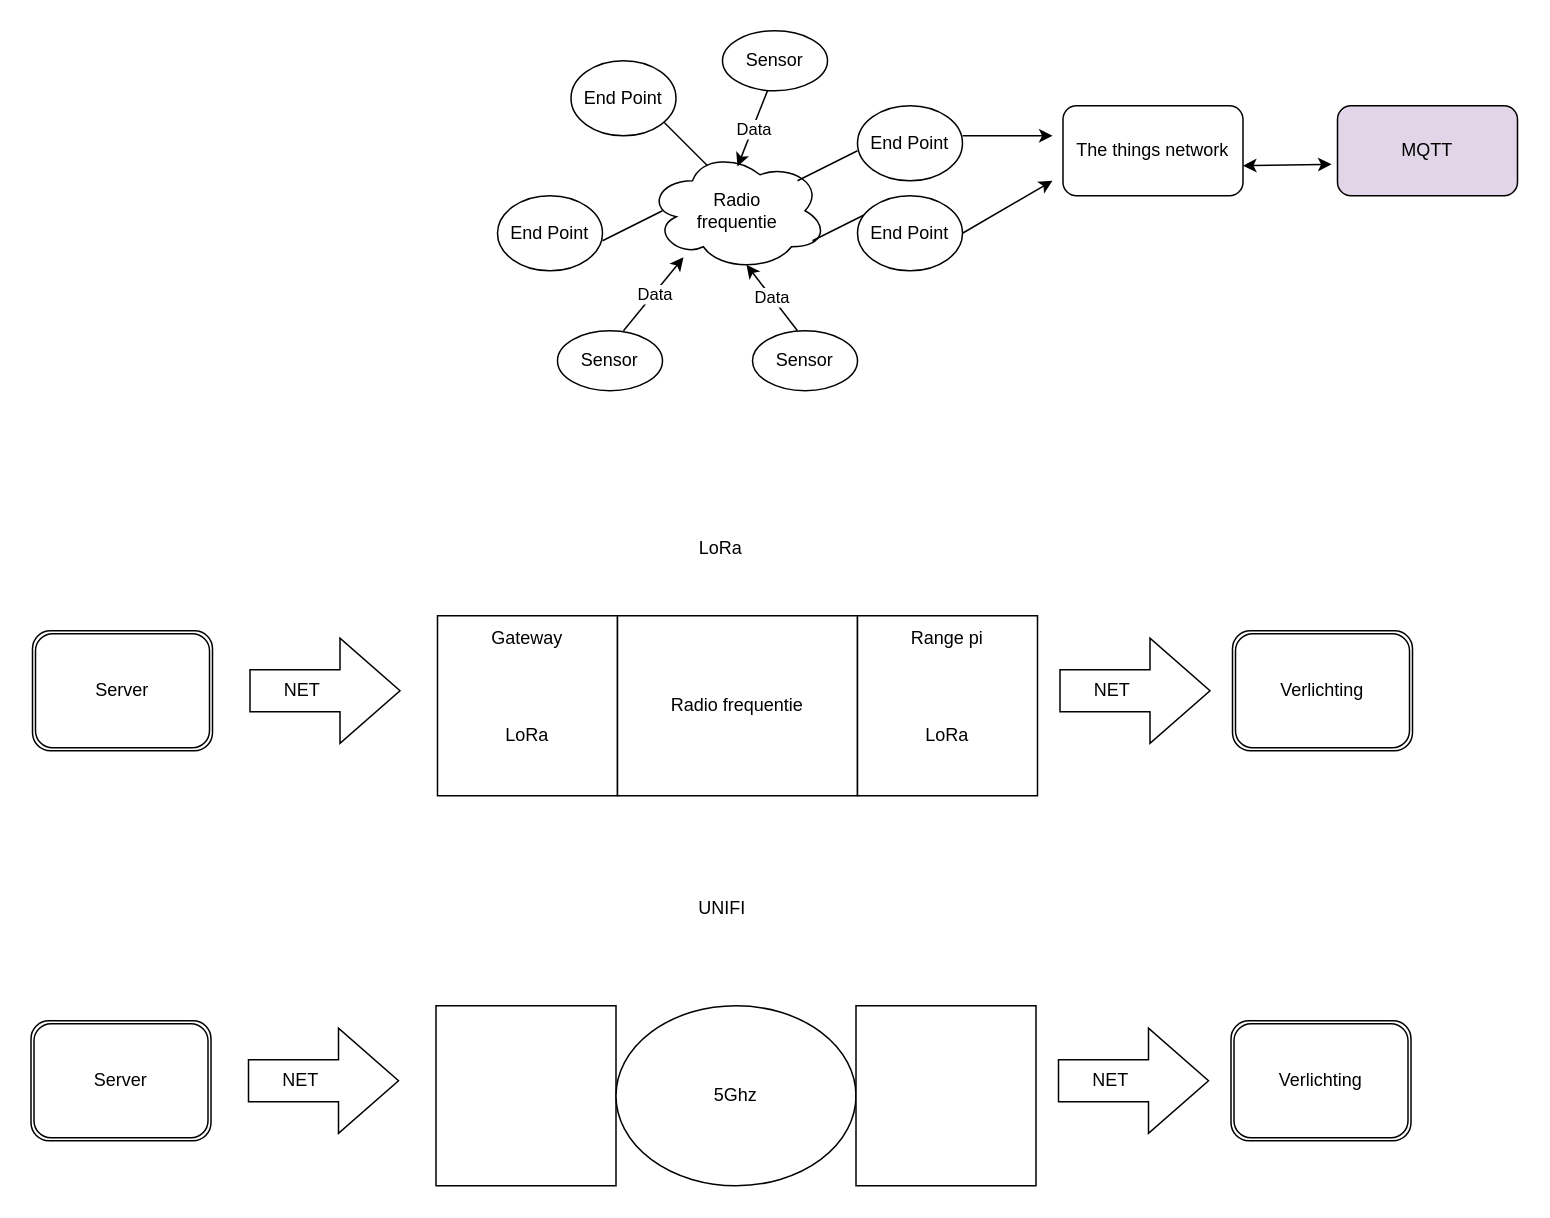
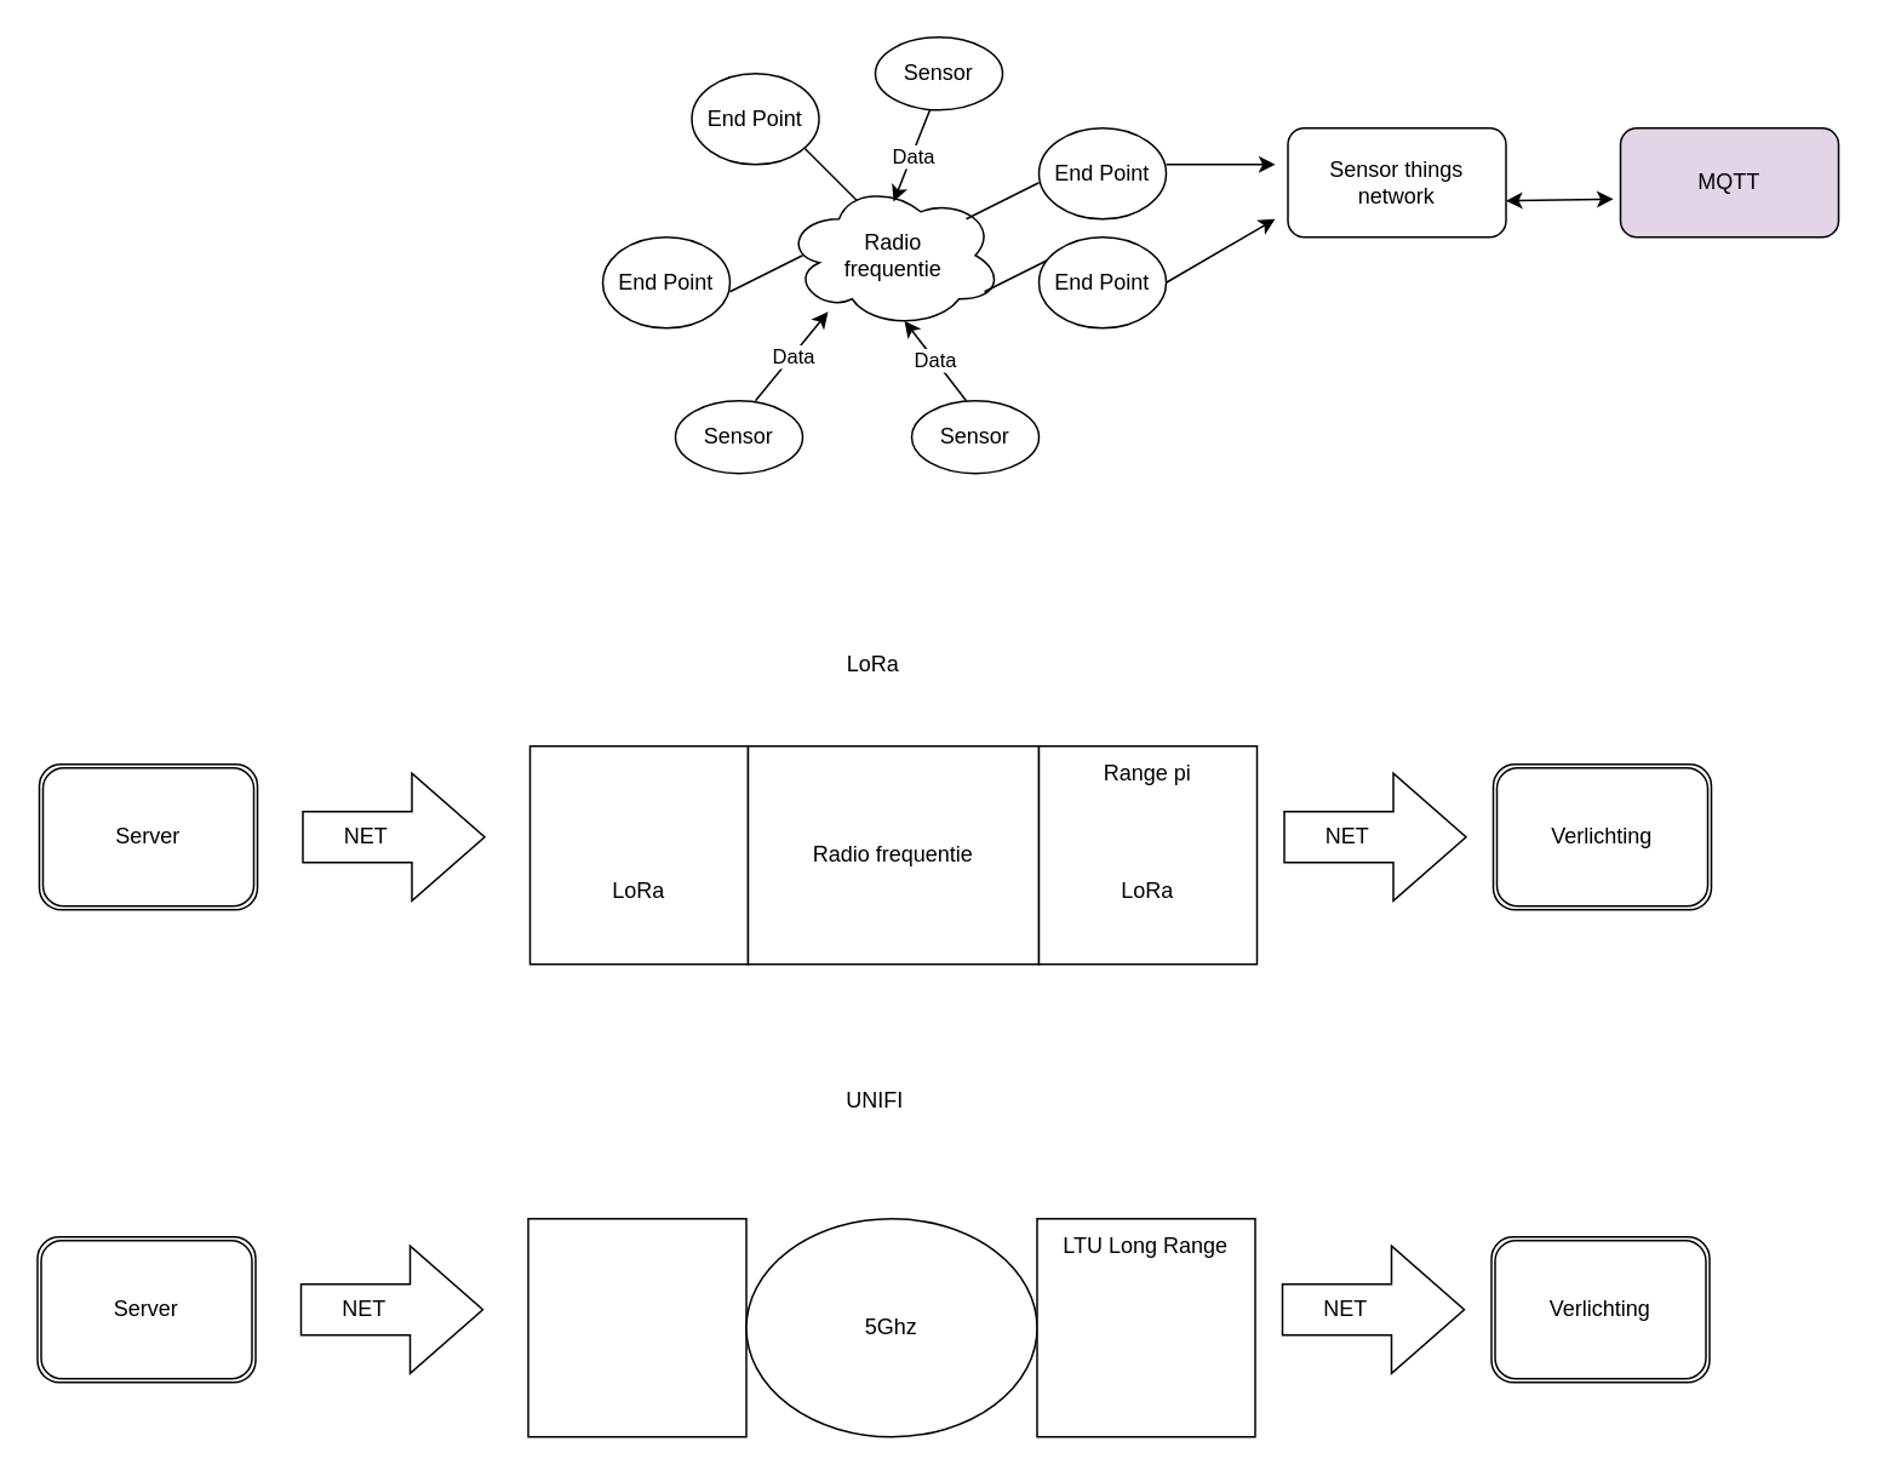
  <mxCell id="0" />
  <mxCell id="1" parent="0" />
  <mxCell id="2" value="Server" style="shape=ext;double=1;rounded=1;whiteSpace=wrap;html=1;" parent="1" vertex="1"><mxGeometry x="21" y="420" width="120" height="80" as="geometry" /></mxCell>
  <mxCell id="3" value="" style="html=1;shadow=0;dashed=0;align=center;verticalAlign=middle;shape=mxgraph.arrows2.arrow;dy=0.6;dx=40;direction=south;notch=0;rotation=-90;" parent="1" vertex="1"><mxGeometry x="181" y="410" width="70" height="100" as="geometry" /></mxCell>
  <mxCell id="4" value="&lt;p align=&quot;left&quot; style=&quot;line-height: 30%;&quot;&gt;&lt;br&gt;&lt;/p&gt;" style="rounded=0;whiteSpace=wrap;html=1;align=left;" parent="1" vertex="1"><mxGeometry x="291" y="410" width="120" height="120" as="geometry" /></mxCell>
- <mxCell id="5" value="Gateway" style="text;html=1;align=center;verticalAlign=middle;whiteSpace=wrap;rounded=0;" parent="1" vertex="1"><mxGeometry x="291" y="410" width="120" height="30" as="geometry" /></mxCell>
  <mxCell id="6" value="LoRa" style="text;html=1;align=center;verticalAlign=middle;whiteSpace=wrap;rounded=0;spacing=0;" parent="1" vertex="1"><mxGeometry x="291" y="450" width="120" height="80" as="geometry" /></mxCell>
  <mxCell id="7" value="Radio frequentie" style="rounded=0;whiteSpace=wrap;html=1;" parent="1" vertex="1"><mxGeometry x="411" y="410" width="160" height="120" as="geometry" /></mxCell>
  <mxCell id="8" value="" style="rounded=0;whiteSpace=wrap;html=1;" parent="1" vertex="1"><mxGeometry x="571" y="410" width="120" height="120" as="geometry" /></mxCell>
  <mxCell id="9" value="Range pi" style="text;html=1;align=center;verticalAlign=middle;whiteSpace=wrap;rounded=0;" parent="1" vertex="1"><mxGeometry x="571" y="410" width="120" height="30" as="geometry" /></mxCell>
  <mxCell id="10" value="LoRa" style="text;html=1;align=center;verticalAlign=middle;whiteSpace=wrap;rounded=0;spacing=0;" parent="1" vertex="1"><mxGeometry x="571" y="450" width="120" height="80" as="geometry" /></mxCell>
  <mxCell id="11" value="NET" style="text;html=1;align=center;verticalAlign=middle;whiteSpace=wrap;rounded=0;" parent="1" vertex="1"><mxGeometry x="171" y="445" width="60" height="30" as="geometry" /></mxCell>
  <mxCell id="12" value="Verlichting" style="shape=ext;double=1;rounded=1;whiteSpace=wrap;html=1;" parent="1" vertex="1"><mxGeometry x="821" y="420" width="120" height="80" as="geometry" /></mxCell>
  <mxCell id="13" value="" style="html=1;shadow=0;dashed=0;align=center;verticalAlign=middle;shape=mxgraph.arrows2.arrow;dy=0.6;dx=40;direction=south;notch=0;rotation=-90;" parent="1" vertex="1"><mxGeometry x="721" y="410" width="70" height="100" as="geometry" /></mxCell>
  <mxCell id="14" value="NET" style="text;html=1;align=center;verticalAlign=middle;whiteSpace=wrap;rounded=0;" parent="1" vertex="1"><mxGeometry x="711" y="445" width="60" height="30" as="geometry" /></mxCell>
  <mxCell id="15" value="" style="ellipse;shape=cloud;whiteSpace=wrap;html=1;" parent="1" vertex="1"><mxGeometry x="431" y="100" width="120" height="80" as="geometry" /></mxCell>
  <mxCell id="16" value="Radio frequentie" style="text;html=1;align=center;verticalAlign=middle;whiteSpace=wrap;rounded=0;" parent="1" vertex="1"><mxGeometry x="461" y="125" width="60" height="30" as="geometry" /></mxCell>
  <mxCell id="17" value="" style="endArrow=none;html=1;rounded=0;" parent="1" edge="1"><mxGeometry width="50" height="50" relative="1" as="geometry"><mxPoint x="531" y="120" as="sourcePoint" /><mxPoint x="571" y="100" as="targetPoint" /></mxGeometry></mxCell>
  <mxCell id="18" value="" style="endArrow=none;html=1;rounded=0;" parent="1" edge="1"><mxGeometry width="50" height="50" relative="1" as="geometry"><mxPoint x="541" y="160" as="sourcePoint" /><mxPoint x="581" y="140" as="targetPoint" /></mxGeometry></mxCell>
  <mxCell id="19" value="" style="endArrow=none;html=1;rounded=0;" parent="1" edge="1"><mxGeometry width="50" height="50" relative="1" as="geometry"><mxPoint x="471" y="110" as="sourcePoint" /><mxPoint x="441" y="80" as="targetPoint" /></mxGeometry></mxCell>
  <mxCell id="20" value="" style="endArrow=none;html=1;rounded=0;" parent="1" edge="1"><mxGeometry width="50" height="50" relative="1" as="geometry"><mxPoint x="401" y="160" as="sourcePoint" /><mxPoint x="441" y="140" as="targetPoint" /></mxGeometry></mxCell>
  <mxCell id="21" value="End Point" style="ellipse;whiteSpace=wrap;html=1;" parent="1" vertex="1"><mxGeometry x="571" y="70" width="70" height="50" as="geometry" /></mxCell>
  <mxCell id="22" value="End Point" style="ellipse;whiteSpace=wrap;html=1;" parent="1" vertex="1"><mxGeometry x="571" y="130" width="70" height="50" as="geometry" /></mxCell>
  <mxCell id="23" value="End Point" style="ellipse;whiteSpace=wrap;html=1;" parent="1" vertex="1"><mxGeometry x="380" y="40" width="70" height="50" as="geometry" /></mxCell>
  <mxCell id="24" value="End Point" style="ellipse;whiteSpace=wrap;html=1;" parent="1" vertex="1"><mxGeometry x="331" y="130" width="70" height="50" as="geometry" /></mxCell>
  <mxCell id="25" value="" style="endArrow=classic;html=1;rounded=0;" parent="1" edge="1"><mxGeometry width="50" height="50" relative="1" as="geometry"><mxPoint x="641" y="90" as="sourcePoint" /><mxPoint x="701" y="90" as="targetPoint" /></mxGeometry></mxCell>
  <mxCell id="26" value="" style="endArrow=classic;html=1;rounded=0;" parent="1" edge="1"><mxGeometry width="50" height="50" relative="1" as="geometry"><mxPoint x="641" y="155" as="sourcePoint" /><mxPoint x="701" y="120" as="targetPoint" /></mxGeometry></mxCell>
- <mxCell id="27" value="The things network" style="rounded=1;whiteSpace=wrap;html=1;" parent="1" vertex="1"><mxGeometry x="708" y="70" width="120" height="60" as="geometry" /></mxCell>
+ <mxCell id="27" value="Sensor things network" style="rounded=1;whiteSpace=wrap;html=1;" parent="1" vertex="1"><mxGeometry x="708" y="70" width="120" height="60" as="geometry" /></mxCell>
  <mxCell id="28" value="" style="endArrow=classic;html=1;rounded=0;entryX=0.2;entryY=0.888;entryDx=0;entryDy=0;entryPerimeter=0;" parent="1" target="15" edge="1"><mxGeometry relative="1" as="geometry"><mxPoint x="415" y="220" as="sourcePoint" /><mxPoint x="515" y="220" as="targetPoint" /></mxGeometry></mxCell>
  <mxCell id="29" value="Data" style="edgeLabel;resizable=0;html=1;;align=center;verticalAlign=middle;" parent="28" connectable="0" vertex="1"><mxGeometry relative="1" as="geometry" /></mxCell>
  <mxCell id="30" value="" style="endArrow=classic;html=1;rounded=0;entryX=0.2;entryY=0.888;entryDx=0;entryDy=0;entryPerimeter=0;" parent="1" edge="1"><mxGeometry relative="1" as="geometry"><mxPoint x="511" y="60" as="sourcePoint" /><mxPoint x="491" y="110.5" as="targetPoint" /></mxGeometry></mxCell>
  <mxCell id="31" value="Data" style="edgeLabel;resizable=0;html=1;;align=center;verticalAlign=middle;" parent="30" connectable="0" vertex="1"><mxGeometry relative="1" as="geometry" /></mxCell>
  <mxCell id="32" value="" style="endArrow=classic;html=1;rounded=0;entryX=0.55;entryY=0.95;entryDx=0;entryDy=0;entryPerimeter=0;" parent="1" target="15" edge="1"><mxGeometry relative="1" as="geometry"><mxPoint x="531" y="220" as="sourcePoint" /><mxPoint x="541" y="180" as="targetPoint" /></mxGeometry></mxCell>
  <mxCell id="33" value="Data" style="edgeLabel;resizable=0;html=1;;align=center;verticalAlign=middle;" parent="32" connectable="0" vertex="1"><mxGeometry relative="1" as="geometry" /></mxCell>
  <mxCell id="34" value="Sensor" style="ellipse;whiteSpace=wrap;html=1;" parent="1" vertex="1"><mxGeometry x="371" y="220" width="70" height="40" as="geometry" /></mxCell>
  <mxCell id="35" value="Sensor" style="ellipse;whiteSpace=wrap;html=1;" parent="1" vertex="1"><mxGeometry x="501" y="220" width="70" height="40" as="geometry" /></mxCell>
  <mxCell id="36" value="Sensor" style="ellipse;whiteSpace=wrap;html=1;" parent="1" vertex="1"><mxGeometry x="481" y="20" width="70" height="40" as="geometry" /></mxCell>
  <mxCell id="37" value="" style="endArrow=classic;startArrow=classic;html=1;rounded=0;entryX=-0.033;entryY=0.65;entryDx=0;entryDy=0;entryPerimeter=0;" parent="1" target="38" edge="1"><mxGeometry width="50" height="50" relative="1" as="geometry"><mxPoint x="828" y="110" as="sourcePoint" /><mxPoint x="891" y="110" as="targetPoint" /></mxGeometry></mxCell>
  <mxCell id="38" value="MQTT" style="rounded=1;whiteSpace=wrap;html=1;fillColor=#e1d5e7;" parent="1" vertex="1"><mxGeometry x="891" y="70" width="120" height="60" as="geometry" /></mxCell>
  <mxCell id="39" value="Server" style="shape=ext;double=1;rounded=1;whiteSpace=wrap;html=1;" parent="1" vertex="1"><mxGeometry x="20" y="680" width="120" height="80" as="geometry" /></mxCell>
  <mxCell id="40" value="" style="html=1;shadow=0;dashed=0;align=center;verticalAlign=middle;shape=mxgraph.arrows2.arrow;dy=0.6;dx=40;direction=south;notch=0;rotation=-90;" parent="1" vertex="1"><mxGeometry x="180" y="670" width="70" height="100" as="geometry" /></mxCell>
  <mxCell id="41" value="&lt;p align=&quot;left&quot; style=&quot;line-height: 30%;&quot;&gt;&lt;br&gt;&lt;/p&gt;" style="rounded=0;whiteSpace=wrap;html=1;align=left;" parent="1" vertex="1"><mxGeometry x="290" y="670" width="120" height="120" as="geometry" /></mxCell>
  <mxCell id="42" value="5Ghz" style="ellipse;whiteSpace=wrap;html=1;" parent="1" vertex="1"><mxGeometry x="410" y="670" width="160" height="120" as="geometry" /></mxCell>
  <mxCell id="43" value="" style="rounded=0;whiteSpace=wrap;html=1;" parent="1" vertex="1"><mxGeometry x="570" y="670" width="120" height="120" as="geometry" /></mxCell>
+ <mxCell id="44" value="LTU Long Range" style="text;html=1;align=center;verticalAlign=middle;whiteSpace=wrap;rounded=0;" parent="1" vertex="1"><mxGeometry x="570" y="670" width="120" height="30" as="geometry" /></mxCell>
  <mxCell id="45" value="NET" style="text;html=1;align=center;verticalAlign=middle;whiteSpace=wrap;rounded=0;" parent="1" vertex="1"><mxGeometry x="170" y="705" width="60" height="30" as="geometry" /></mxCell>
  <mxCell id="46" value="Verlichting" style="shape=ext;double=1;rounded=1;whiteSpace=wrap;html=1;" parent="1" vertex="1"><mxGeometry x="820" y="680" width="120" height="80" as="geometry" /></mxCell>
  <mxCell id="47" value="" style="html=1;shadow=0;dashed=0;align=center;verticalAlign=middle;shape=mxgraph.arrows2.arrow;dy=0.6;dx=40;direction=south;notch=0;rotation=-90;" parent="1" vertex="1"><mxGeometry x="720" y="670" width="70" height="100" as="geometry" /></mxCell>
  <mxCell id="48" value="NET" style="text;html=1;align=center;verticalAlign=middle;whiteSpace=wrap;rounded=0;" parent="1" vertex="1"><mxGeometry x="710" y="705" width="60" height="30" as="geometry" /></mxCell>
  <mxCell id="49" value="UNIFI" style="text;html=1;align=center;verticalAlign=middle;whiteSpace=wrap;rounded=0;" parent="1" vertex="1"><mxGeometry x="451" y="590" width="60" height="30" as="geometry" /></mxCell>
  <mxCell id="50" value="LoRa" style="text;html=1;align=center;verticalAlign=middle;whiteSpace=wrap;rounded=0;" parent="1" vertex="1"><mxGeometry x="450" y="350" width="60" height="30" as="geometry" /></mxCell>
